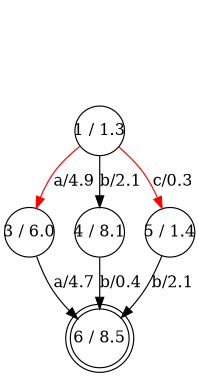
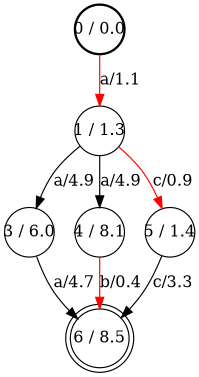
  digraph {
    nodesep=0.25
    rankdir=TB
    ranksep=0.4
    node [fixedsize=True fontsize=14 penwidth=1.0 shape=circle]
    edge [color=red fontsize=14]
+   n1 [height=0.6 label="0 / 0.0" penwidth=2.0]
    n2 [height=0.6 label="1 / 1.3"]
    n3 [height=0.6 label="3 / 6.0"]
    n4 [height=0.6 label="4 / 8.1"]
    n5 [height=0.6 label="5 / 1.4"]
    n6 [height=0.6 label="6 / 8.5" shape=doublecircle]
-   n2 -> n3 [label="a/4.9"]
-   n2 -> n4 [label="b/2.1" color=""]
-   n2 -> n5 [label="c/0.3"]
+   n1 -> n2 [label="a/1.1"]
+   n2 -> n3 [color=black label="a/4.9"]
+   n2 -> n4 [label="a/4.9" color=""]
+   n2 -> n5 [label="c/0.9"]
    n3 -> n6 [label="a/4.7" color=""]
-   n4 -> n6 [color=black label="b/0.4"]
-   n5 -> n6 [label="b/2.1" color=""]
+   n4 -> n6 [label="b/0.4"]
+   n5 -> n6 [label="c/3.3" color=""]
  }
